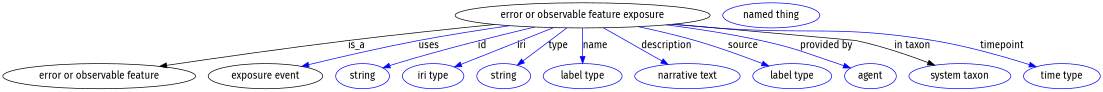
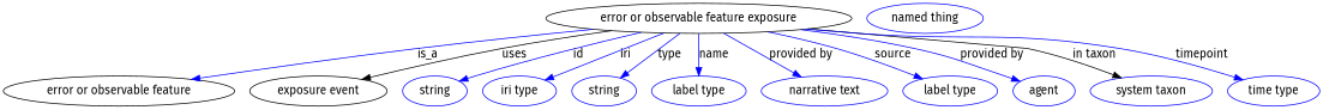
  digraph {
    fontname="Fira Sans"
    node [fontname="Fira Sans" color=blue]
    edge [fontname="Fira Sans" color=blue style=solid]
    n1 [height=0.5 label="error or observable feature exposure" width=5.0732 color=""]
    "error or observable feature" [height=0.5 width=3.8274 color=""]
    "exposure event" [height=0.5 width=2.2748 color=""]
    n4 [height=0.5 label=string width=1.0652]
    n5 [height=0.5 label="iri type" width=1.2277]
    n6 [height=0.5 label=string width=1.0652]
    n7 [height=0.5 label="label type" width=1.5707]
    n8 [height=0.5 label="narrative text" width=2.0943]
    n9 [height=0.5 label="label type" width=1.5707]
    n10 [height=0.5 label=agent width=1.0291]
    n11 [height=0.5 label="system taxon" width=2.022]
    n12 [height=0.5 label="time type" width=1.5346]
    n13 [height=0.5 label="named thing" width=1.9318]
-   n1 -> "error or observable feature" [label=is_a color="" style=""]
-   n1 -> "exposure event" [label=uses style=""]
+   n1 -> "error or observable feature" [label=is_a style=""]
+   n1 -> "exposure event" [label=uses color="" style=""]
    n1 -> n4 [label=id]
    n1 -> n5 [label=iri]
    n1 -> n6 [label=type]
    n1 -> n7 [label=name]
-   n1 -> n8 [label=description]
+   n1 -> n8 [label="provided by"]
    n1 -> n9 [label=source]
    n1 -> n10 [label="provided by"]
    n1 -> n11 [color=black label="in taxon"]
    n1 -> n12 [label=timepoint]
  }
